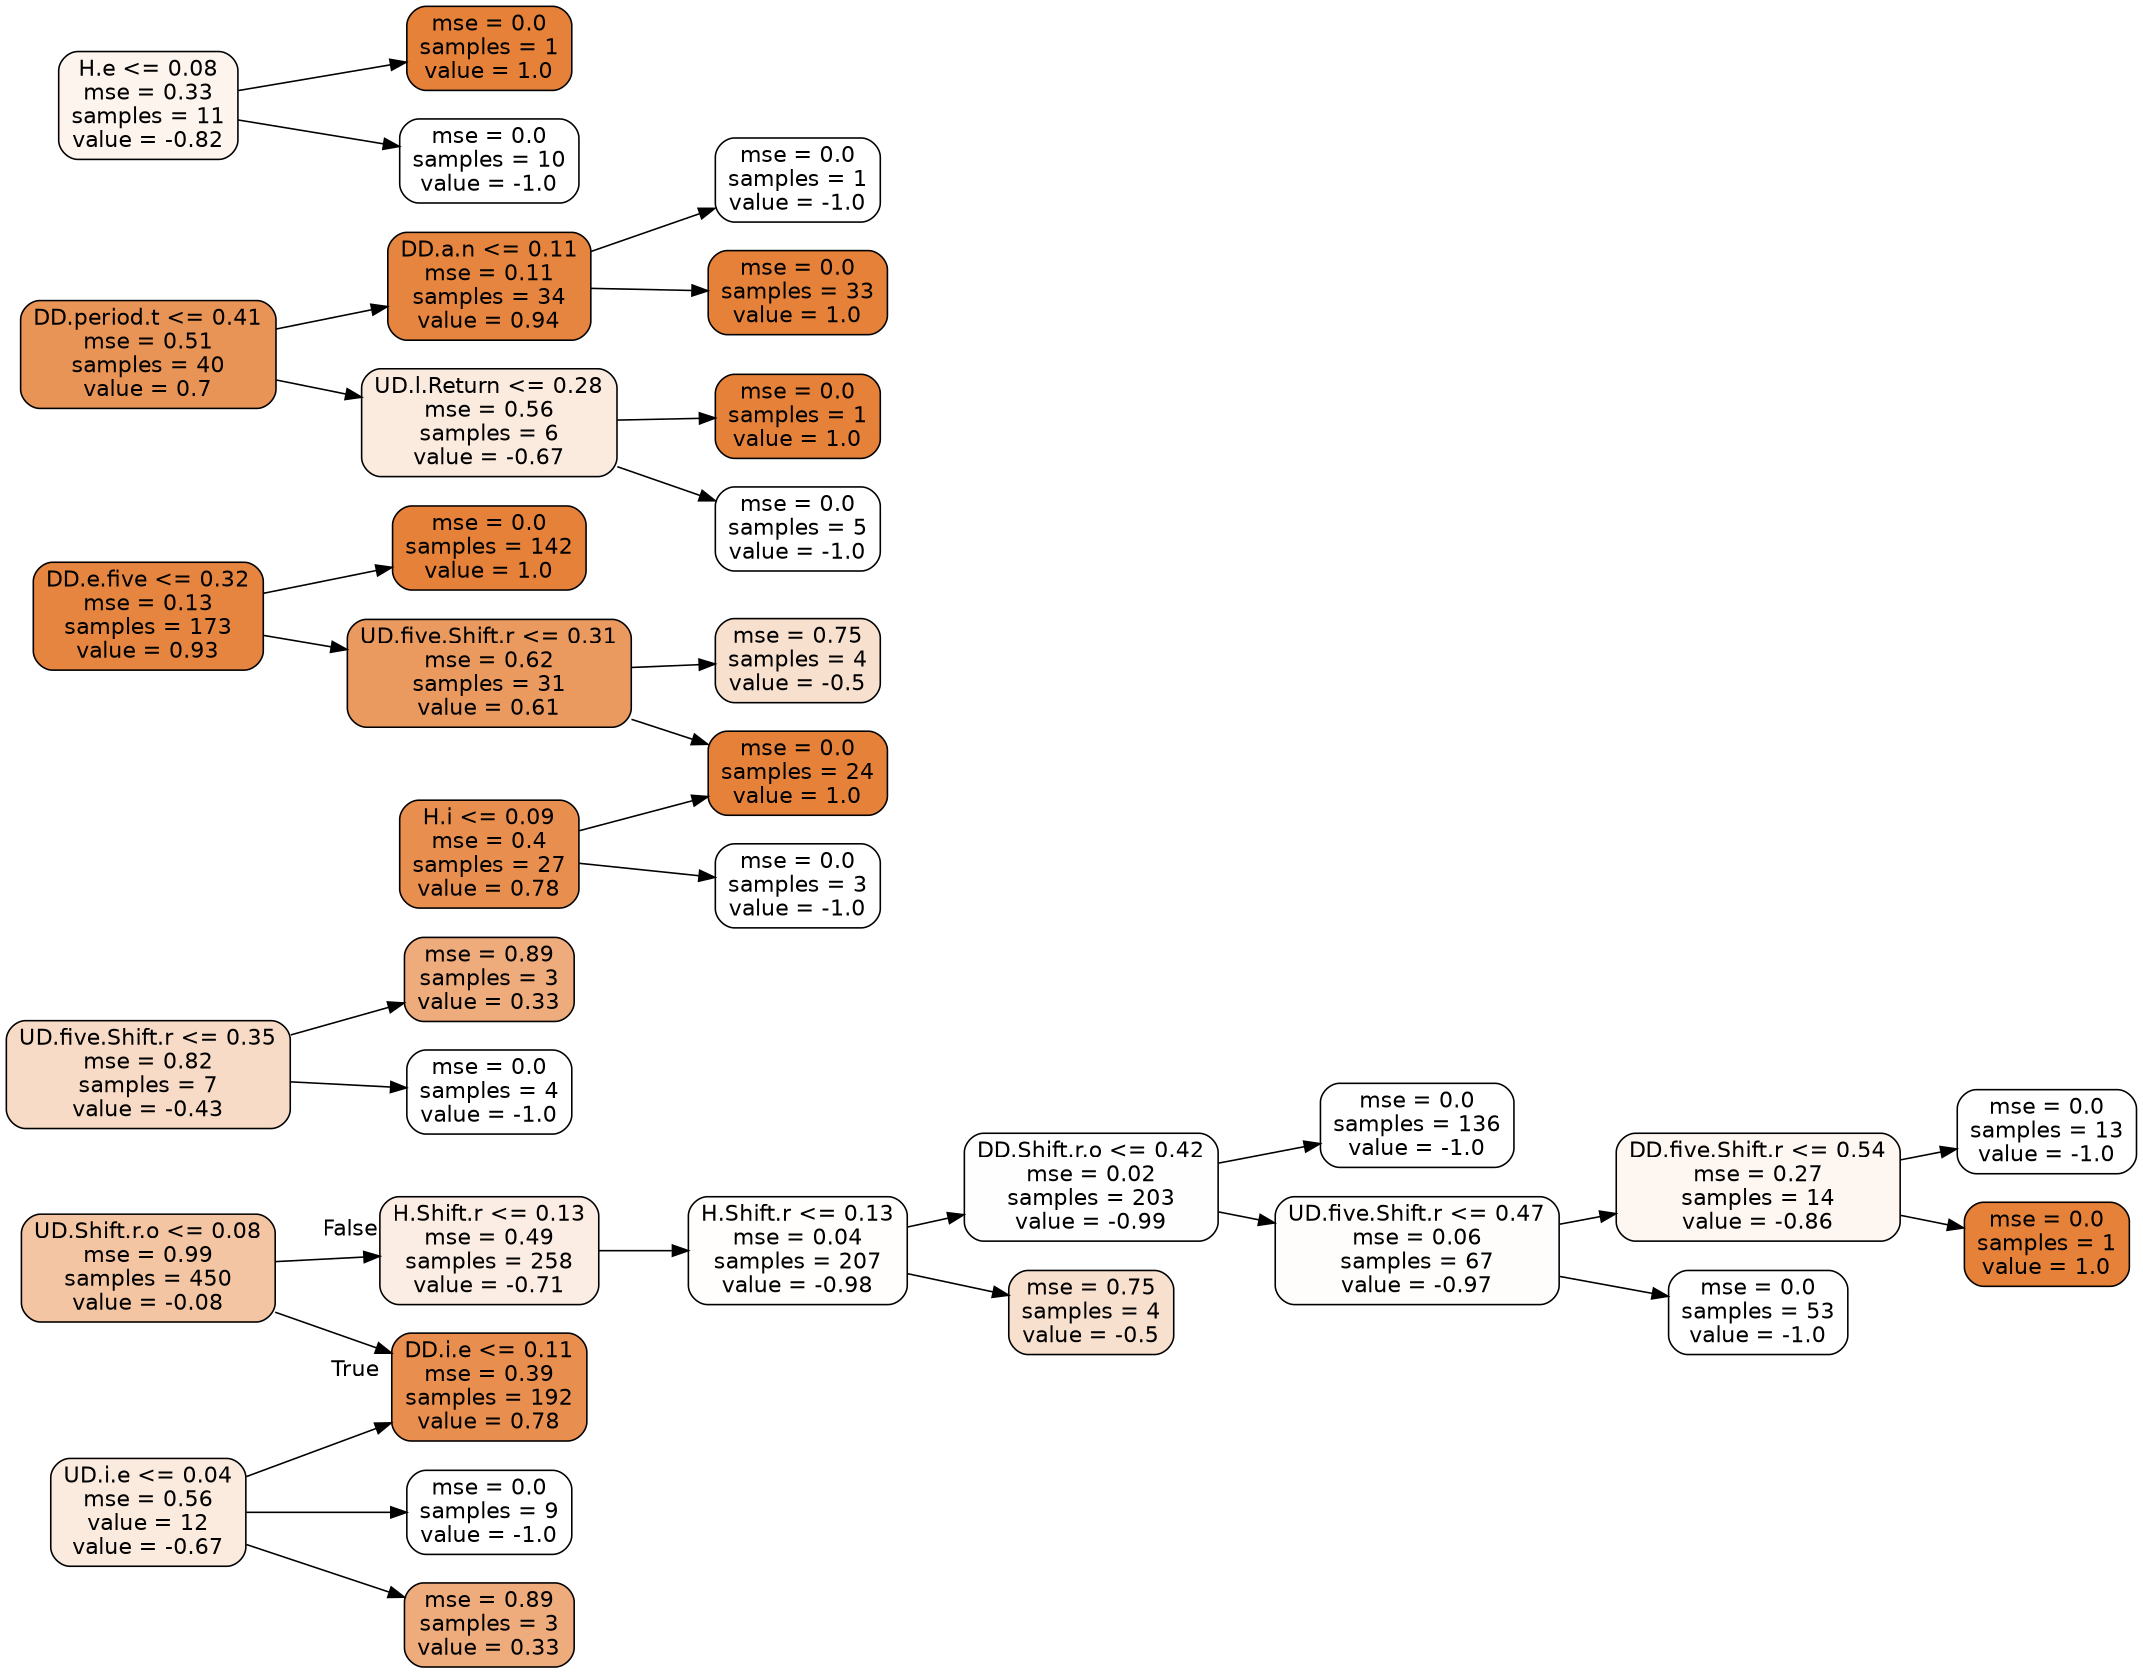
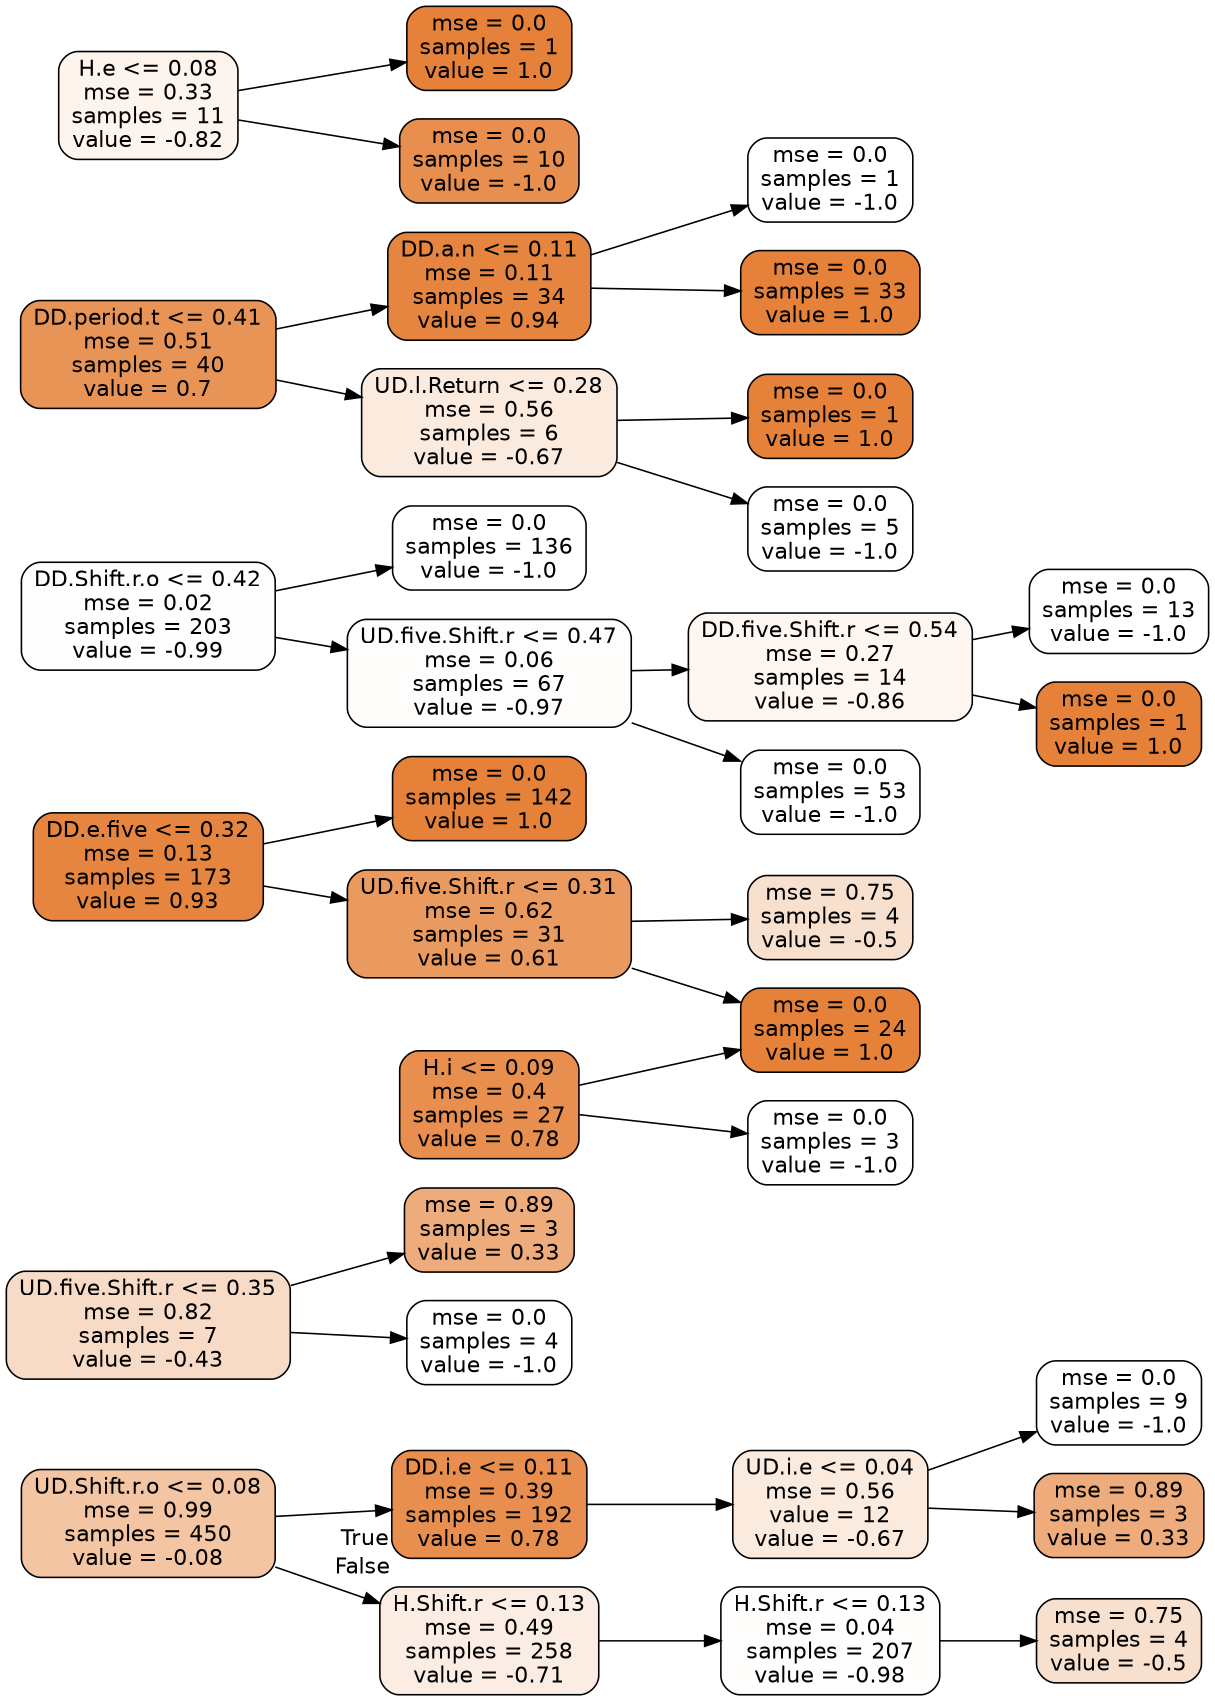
  digraph {
    rankdir=LR
    node [color=black fillcolor="#ffffff" fontname=helvetica shape=box style="filled, rounded"]
    edge [fontname=helvetica]
    n1 [fillcolor="#f3c5a3" label="UD.Shift.r.o <= 0.08\nmse = 0.99\nsamples = 450\nvalue = -0.08"]
    n2 [fillcolor="#e88f4f" label="DD.i.e <= 0.11\nmse = 0.39\nsamples = 192\nvalue = 0.78"]
    n3 [fillcolor="#fbede3" label="H.Shift.r <= 0.13\nmse = 0.49\nsamples = 258\nvalue = -0.71"]
    n4 [fillcolor="#fbeade" label="UD.i.e <= 0.04\nmse = 0.56\nvalue = 12\nvalue = -0.67"]
    n5 [fillcolor="#fffefd" label="H.Shift.r <= 0.13\nmse = 0.04\nsamples = 207\nvalue = -0.98"]
    n6 [label="mse = 0.0\nsamples = 9\nvalue = -1.0"]
    n7 [fillcolor="#eeab7b" label="mse = 0.89\nsamples = 3\nvalue = 0.33"]
    n8 [fillcolor="#f8dbc6" label="UD.five.Shift.r <= 0.35\nmse = 0.82\nsamples = 7\nvalue = -0.43"]
    n9 [fillcolor="#eeab7b" label="mse = 0.89\nsamples = 3\nvalue = 0.33"]
    n10 [label="mse = 0.0\nsamples = 4\nvalue = -1.0"]
    n11 [fillcolor="#e68540" label="DD.e.five <= 0.32\nmse = 0.13\nsamples = 173\nvalue = 0.93"]
    n12 [fillcolor="#e58139" label="mse = 0.0\nsamples = 142\nvalue = 1.0"]
    n13 [fillcolor="#ea995f" label="UD.five.Shift.r <= 0.31\nmse = 0.62\nsamples = 31\nvalue = 0.61"]
    n14 [fillcolor="#f8e0ce" label="mse = 0.75\nsamples = 4\nvalue = -0.5"]
    n15 [fillcolor="#e58139" label="mse = 0.0\nsamples = 24\nvalue = 1.0"]
    n16 [fillcolor="#e88f4f" label="H.i <= 0.09\nmse = 0.4\nsamples = 27\nvalue = 0.78"]
    n17 [label="mse = 0.0\nsamples = 3\nvalue = -1.0"]
    n18 [fillcolor="#fffefe" label="DD.Shift.r.o <= 0.42\nmse = 0.02\nsamples = 203\nvalue = -0.99"]
    n19 [fillcolor="#f8e0ce" label="mse = 0.75\nsamples = 4\nvalue = -0.5"]
    n20 [label="mse = 0.0\nsamples = 136\nvalue = -1.0"]
    n21 [fillcolor="#fffdfc" label="UD.five.Shift.r <= 0.47\nmse = 0.06\nsamples = 67\nvalue = -0.97"]
    n22 [fillcolor="#fdf6f1" label="DD.five.Shift.r <= 0.54\nmse = 0.27\nsamples = 14\nvalue = -0.86"]
    n23 [label="mse = 0.0\nsamples = 53\nvalue = -1.0"]
    n24 [label="mse = 0.0\nsamples = 13\nvalue = -1.0"]
    n25 [fillcolor="#e58139" label="mse = 0.0\nsamples = 1\nvalue = 1.0"]
    n26 [fillcolor="#e99457" label="DD.period.t <= 0.41\nmse = 0.51\nsamples = 40\nvalue = 0.7"]
    n27 [fillcolor="#e6853f" label="DD.a.n <= 0.11\nmse = 0.11\nsamples = 34\nvalue = 0.94"]
    n28 [fillcolor="#fbeade" label="UD.l.Return <= 0.28\nmse = 0.56\nsamples = 6\nvalue = -0.67"]
    n29 [fillcolor="#fdf4ed" label="H.e <= 0.08\nmse = 0.33\nsamples = 11\nvalue = -0.82"]
    n30 [fillcolor="#e58139" label="mse = 0.0\nsamples = 1\nvalue = 1.0"]
-   n31 [label="mse = 0.0\nsamples = 10\nvalue = -1.0"]
+   n31 [fillcolor="#e88f4f" label="mse = 0.0\nsamples = 10\nvalue = -1.0"]
    n32 [label="mse = 0.0\nsamples = 1\nvalue = -1.0"]
    n33 [fillcolor="#e58139" label="mse = 0.0\nsamples = 33\nvalue = 1.0"]
    n34 [fillcolor="#e58139" label="mse = 0.0\nsamples = 1\nvalue = 1.0"]
    n35 [label="mse = 0.0\nsamples = 5\nvalue = -1.0"]
    n1 -> n2 [headlabel=True labelangle=45 labeldistance=2.5]
    n1 -> n3 [headlabel=False labelangle=-45 labeldistance=2.5]
-   n4 -> n2
+   n2 -> n4
    n3 -> n5
    n4 -> n6
    n4 -> n7
-   n5 -> n18
    n5 -> n19
    n8 -> n9
    n8 -> n10
    n11 -> n12
    n11 -> n13
    n13 -> n14
    n13 -> n15
    n16 -> n15
    n16 -> n17
    n18 -> n20
    n18 -> n21
    n21 -> n22
    n21 -> n23
    n22 -> n24
    n22 -> n25
    n26 -> n27
    n26 -> n28
    n27 -> n32
    n27 -> n33
    n28 -> n34
    n28 -> n35
    n29 -> n30
    n29 -> n31
  }
